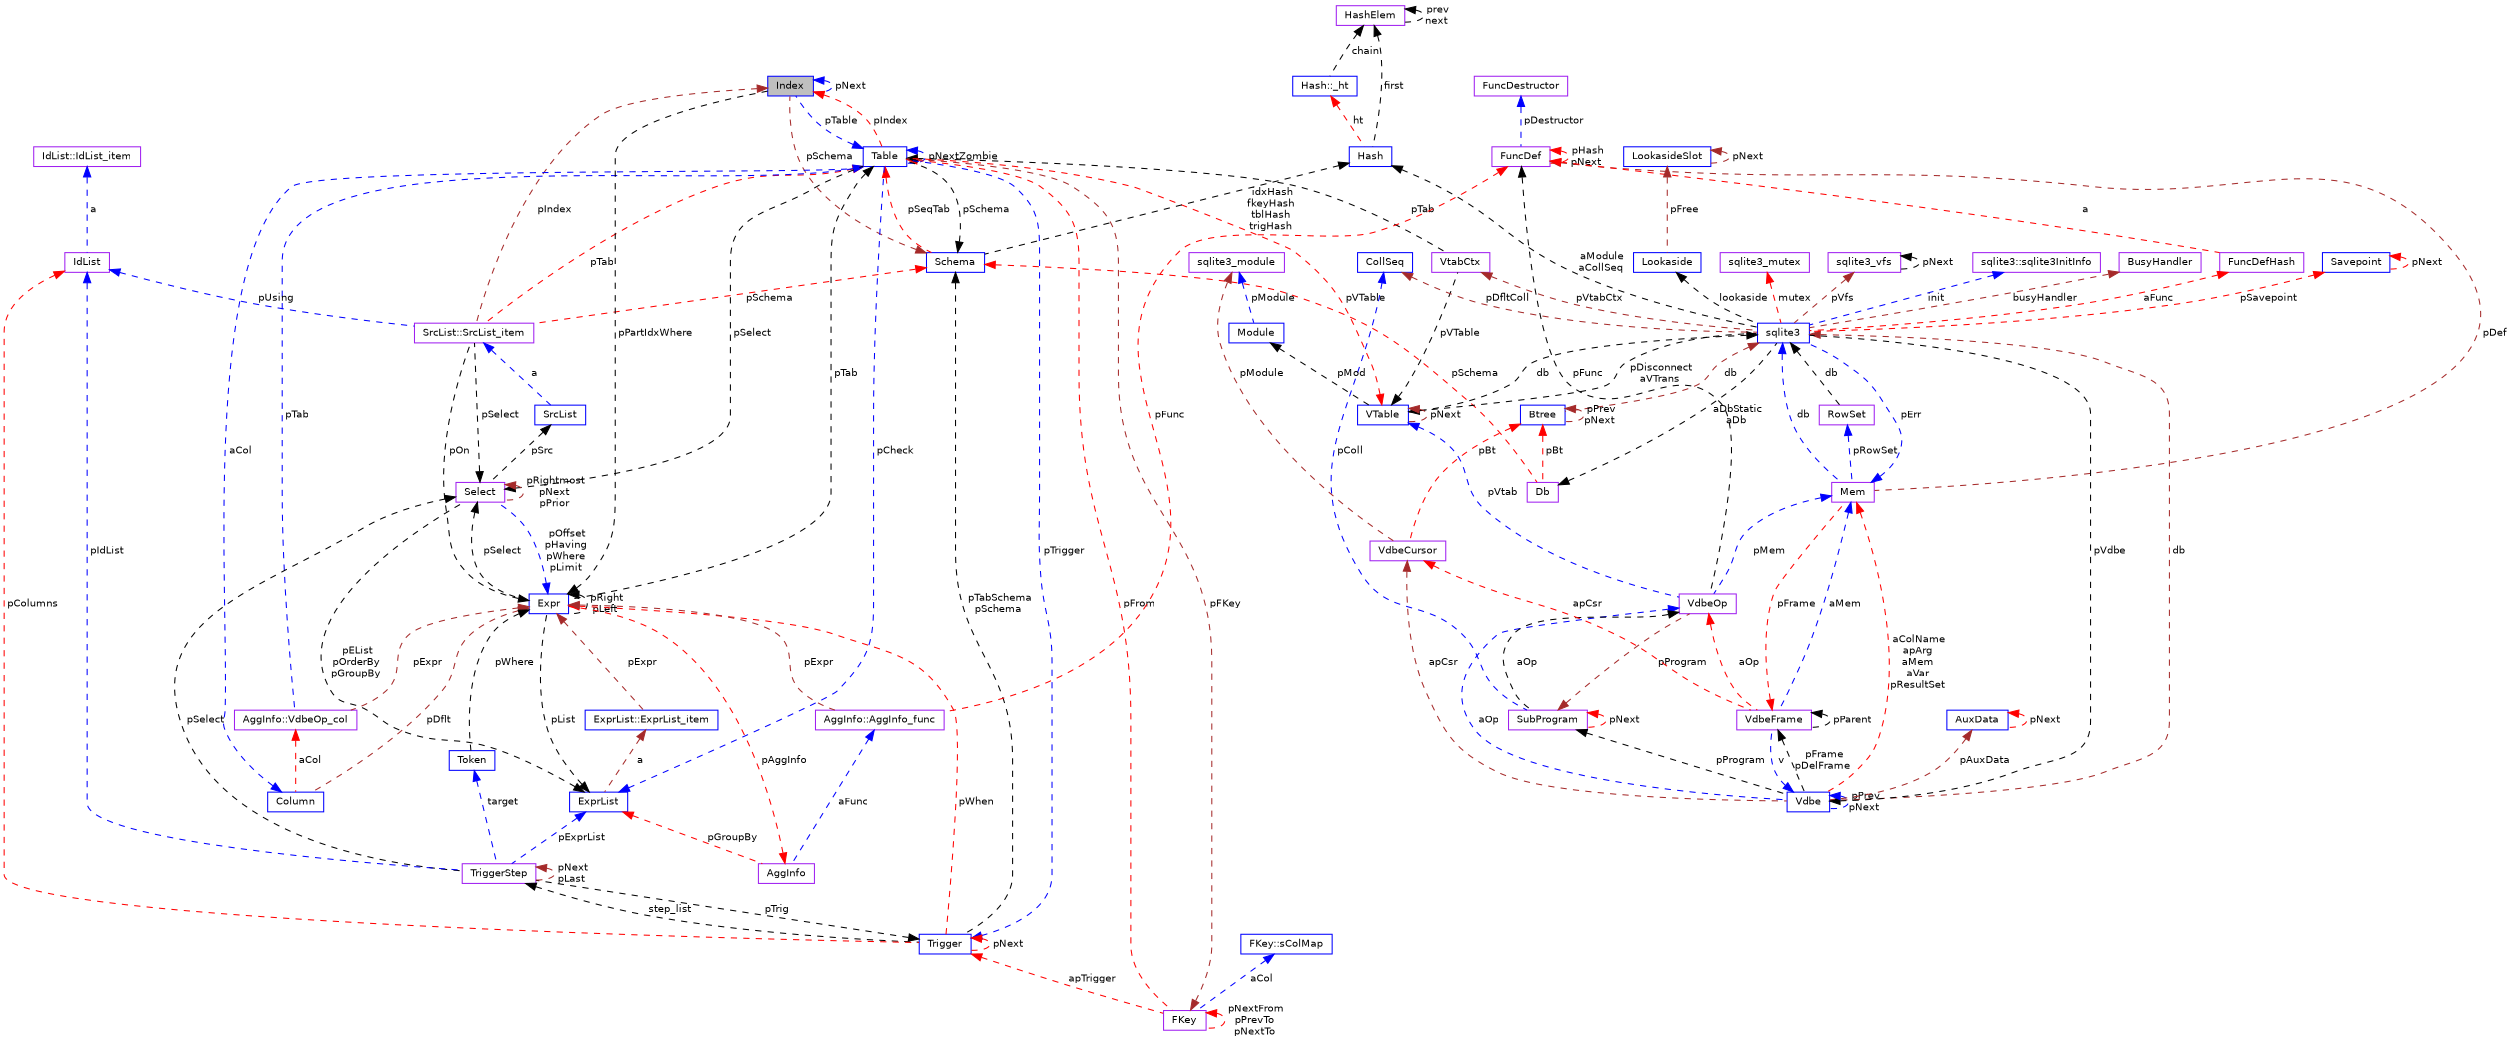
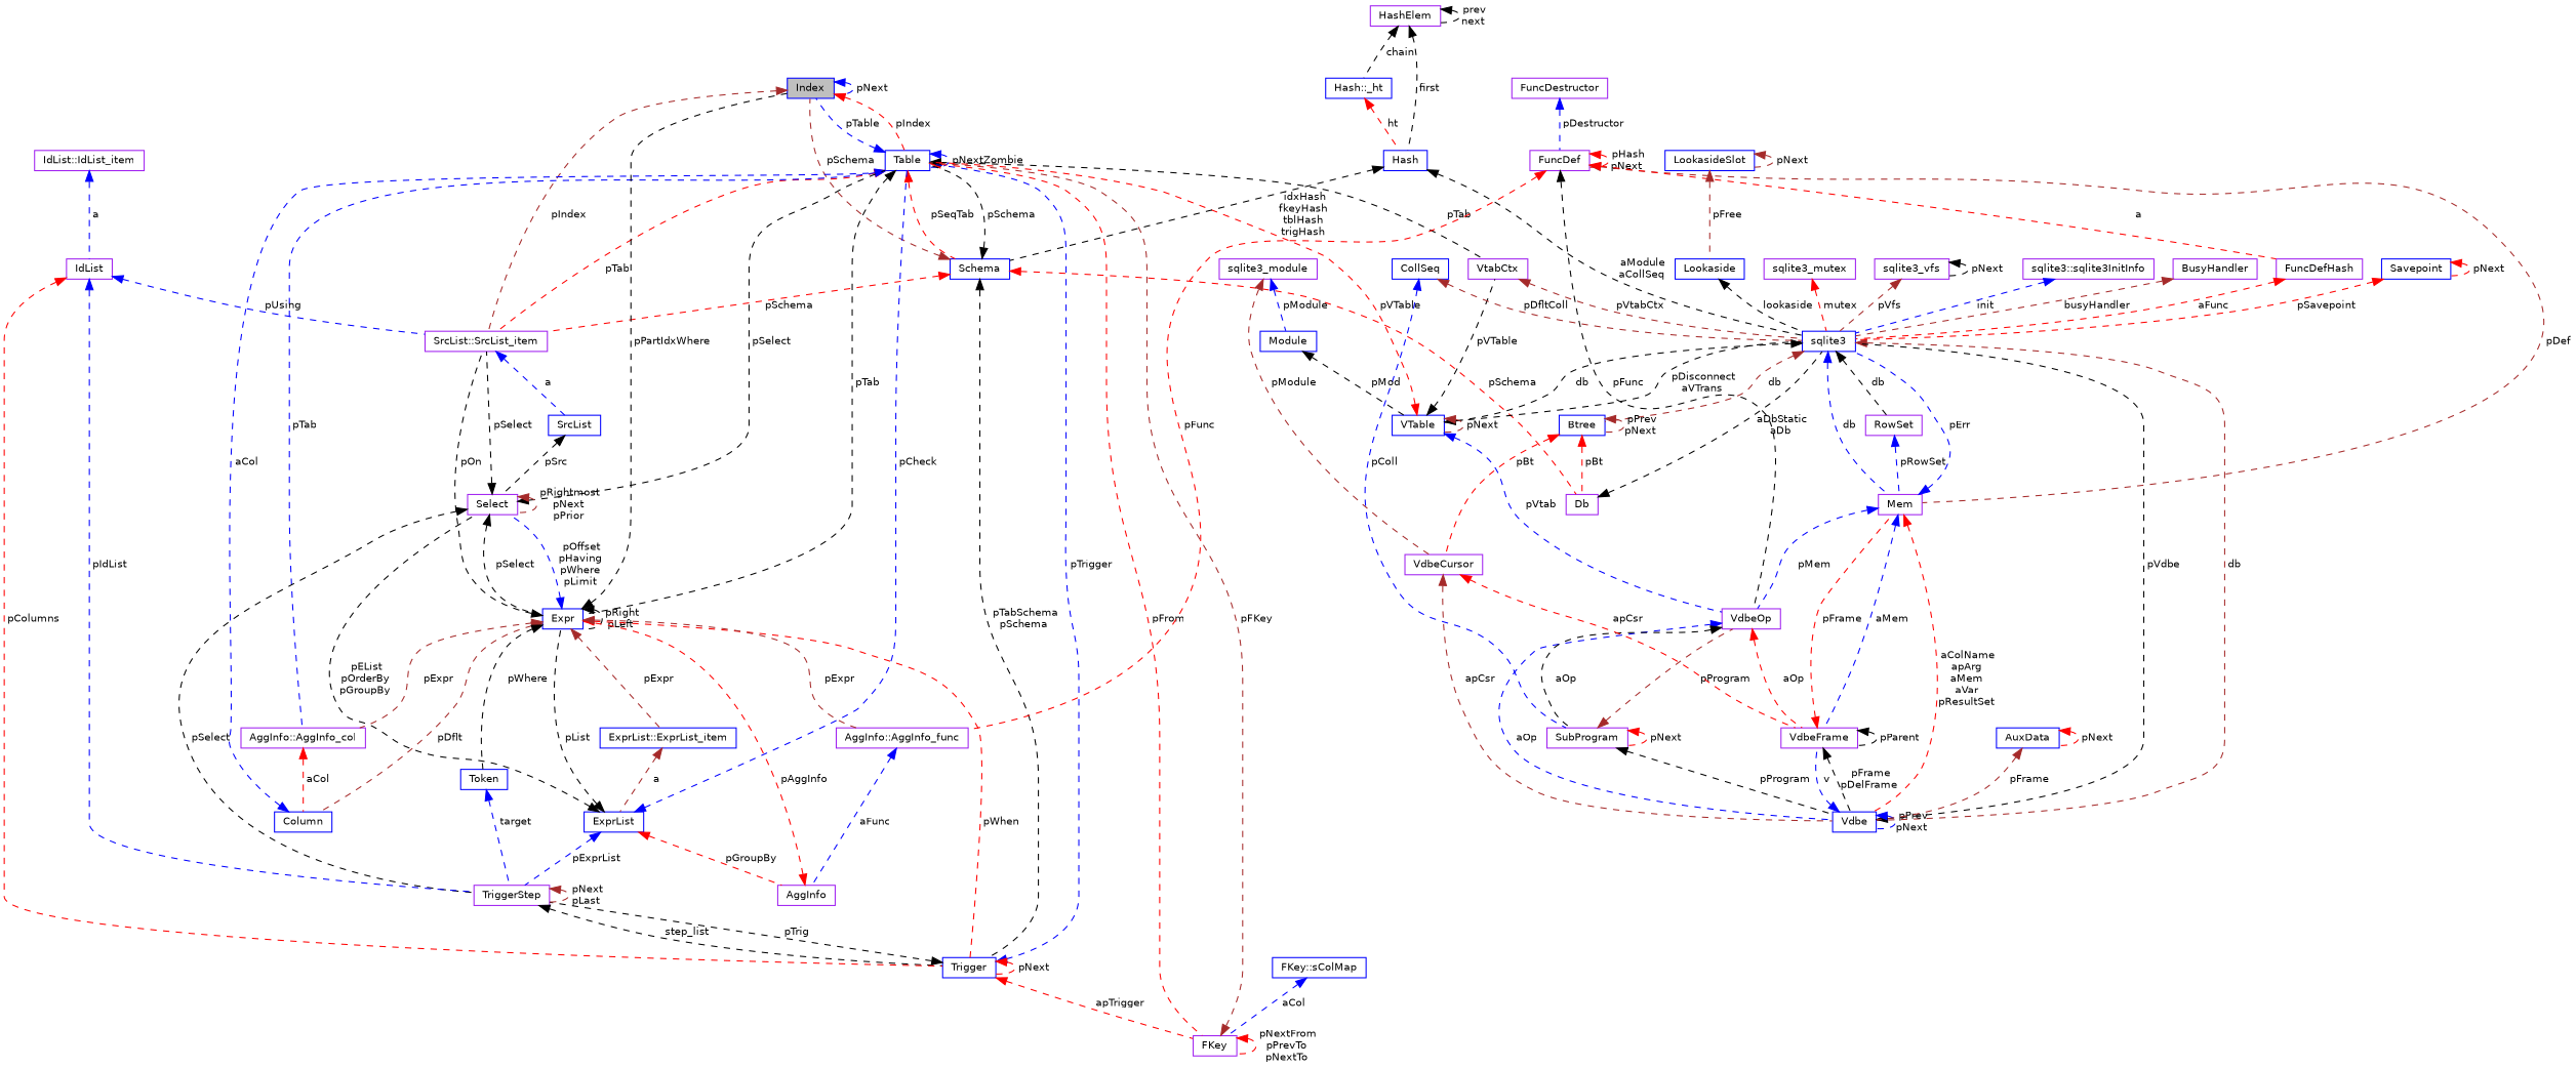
  digraph {
    rankdir=TB
    node [color=purple fillcolor=white fontname=Helvetica fontsize=10 shape=record style=filled]
    edge [color=black dir=back fontname=Helvetica fontsize=10 labelfontname=Helvetica labelfontsize=10 style=dashed]
    n1 [color=blue fillcolor=grey75 fontcolor=black height=0.2 label=Index width=0.4]
    n2 [color=blue height=0.2 label=Table width=0.4]
    n3 [height=0.2 label="SrcList::SrcList_item" width=0.4]
    n4 [color=blue height=0.2 label=Schema width=0.4]
    n5 [color=blue height=0.2 label=Expr width=0.4]
-   n6 [height=0.2 label="AggInfo::VdbeOp_col" width=0.4]
+   n6 [height=0.2 label="AggInfo::AggInfo_col" width=0.4]
    n7 [height=0.2 label=FKey width=0.4]
    n8 [height=0.2 label=VtabCtx width=0.4]
    n9 [color=blue height=0.2 label=SrcList width=0.4]
    n10 [color=blue height=0.2 label=Trigger width=0.4]
    n11 [height=0.2 label=Db width=0.4]
    n12 [height=0.2 label=TriggerStep width=0.4]
    n13 [color=blue height=0.2 label=sqlite3 width=0.4]
    n14 [color=blue height=0.2 label=Column width=0.4]
    n15 [height=0.2 label="AggInfo::AggInfo_func" width=0.4]
    n16 [color=blue height=0.2 label="ExprList::ExprList_item" width=0.4]
    n17 [height=0.2 label=Select width=0.4]
    n18 [color=blue height=0.2 label=Token width=0.4]
    n19 [height=0.2 label=AggInfo width=0.4]
    n20 [color=blue height=0.2 label=ExprList width=0.4]
    n21 [height=0.2 label=FuncDef width=0.4]
    n22 [height=0.2 label=Mem width=0.4]
    n23 [height=0.2 label=VdbeOp width=0.4]
    n24 [height=0.2 label=FuncDefHash width=0.4]
    n25 [color=blue height=0.2 label=Vdbe width=0.4]
    n26 [height=0.2 label=VdbeFrame width=0.4]
    n27 [height=0.2 label=SubProgram width=0.4]
    n28 [height=0.2 label=FuncDestructor width=0.4]
    n29 [height=0.2 label=IdList width=0.4]
    n30 [height=0.2 label="IdList::IdList_item" width=0.4]
    n31 [color=blue height=0.2 label="FKey::sColMap" width=0.4]
    n32 [color=blue height=0.2 label=VTable width=0.4]
    n33 [color=blue height=0.2 label=Btree width=0.4]
    n34 [height=0.2 label=RowSet width=0.4]
    n35 [height=0.2 label=VdbeCursor width=0.4]
    n36 [color=blue height=0.2 label=AuxData width=0.4]
    n37 [color=blue height=0.2 label=CollSeq width=0.4]
    n38 [height=0.2 label=sqlite3_module width=0.4]
    n39 [color=blue height=0.2 label=Module width=0.4]
    n40 [color=blue height=0.2 label=Savepoint width=0.4]
    n41 [color=blue height=0.2 label=Lookaside width=0.4]
    n42 [color=blue height=0.2 label=LookasideSlot width=0.4]
    n43 [height=0.2 label=sqlite3_mutex width=0.4]
    n44 [height=0.2 label=sqlite3_vfs width=0.4]
    n45 [height=0.2 label="sqlite3::sqlite3InitInfo" width=0.4]
    n46 [height=0.2 label=BusyHandler width=0.4]
    n47 [color=blue height=0.2 label=Hash width=0.4]
    n48 [color=blue height=0.2 label="Hash::_ht" width=0.4]
    n49 [height=0.2 label=HashElem width=0.4]
    n1 -> n1 [color=blue label=" pNext"]
    n1 -> n2 [color=red label=" pIndex"]
    n1 -> n3 [color=brown label=" pIndex"]
    n2 -> n1 [color=blue label=" pTable"]
    n2 -> n2 [color=blue label=" pNextZombie"]
    n2 -> n3 [color=red label=" pTab"]
    n2 -> n4 [color=red label=" pSeqTab"]
    n2 -> n5 [label=" pTab"]
    n2 -> n6 [color=blue label=" pTab"]
    n2 -> n7 [color=red label=" pFrom"]
    n2 -> n8 [label=" pTab"]
    n3 -> n9 [color=blue label=" a"]
    n4 -> n1 [color=brown label=" pSchema"]
    n4 -> n2 [label=" pSchema"]
    n4 -> n3 [color=red label=" pSchema"]
    n4 -> n10 [label=" pTabSchema\npSchema"]
    n4 -> n11 [color=red label=" pSchema"]
    n5 -> n1 [label=" pPartIdxWhere"]
    n5 -> n3 [label=" pOn"]
    n5 -> n5 [label=" pRight\npLeft"]
    n5 -> n6 [color=brown label=" pExpr"]
    n5 -> n10 [color=red label=" pWhen"]
    n5 -> n14 [color=brown label=" pDflt"]
    n5 -> n15 [color=brown label=" pExpr"]
    n5 -> n16 [color=brown label=" pExpr"]
    n5 -> n17 [color=blue label=" pOffset\npHaving\npWhere\npLimit"]
    n5 -> n18 [label=" pWhere"]
    n6 -> n14 [color=red label=" aCol"]
    n7 -> n2 [color=brown label=" pFKey"]
    n7 -> n7 [color=red label=" pNextFrom\npPrevTo\npNextTo"]
    n8 -> n13 [color=brown label=" pVtabCtx"]
    n9 -> n17 [label=" pSrc"]
    n10 -> n2 [color=blue label=" pTrigger"]
    n10 -> n7 [color=red label=" apTrigger"]
    n10 -> n10 [color=red label=" pNext"]
    n10 -> n12 [label=" pTrig"]
    n11 -> n13 [label=" aDbStatic\naDb"]
    n12 -> n10 [label=" step_list"]
    n12 -> n12 [color=brown label=" pNext\npLast"]
    n13 -> n22 [color=blue label=" db"]
    n13 -> n25 [color=brown label=" db"]
    n13 -> n32 [label=" db"]
    n13 -> n33 [color=brown label=" db"]
    n13 -> n34 [label=" db"]
    n14 -> n2 [color=blue label=" aCol"]
    n15 -> n19 [color=blue label=" aFunc"]
    n16 -> n20 [color=brown label=" a"]
    n17 -> n2 [label=" pSelect"]
    n17 -> n3 [label=" pSelect"]
    n17 -> n5 [label=" pSelect"]
    n17 -> n12 [label=" pSelect"]
    n17 -> n17 [color=brown label=" pRightmost\npNext\npPrior"]
    n18 -> n12 [color=blue label=" target"]
    n19 -> n5 [color=red label=" pAggInfo"]
    n20 -> n2 [color=blue label=" pCheck"]
    n20 -> n5 [label=" pList"]
    n20 -> n12 [color=blue label=" pExprList"]
    n20 -> n17 [label=" pEList\npOrderBy\npGroupBy"]
    n20 -> n19 [color=red label=" pGroupBy"]
    n21 -> n15 [color=red label=" pFunc"]
    n21 -> n21 [color=red label=" pHash\npNext"]
    n21 -> n22 [color=brown label=" pDef"]
    n21 -> n23 [label=" pFunc"]
    n21 -> n24 [color=red label=" a"]
    n22 -> n13 [color=blue label=" pErr"]
    n22 -> n23 [color=blue label=" pMem"]
    n22 -> n25 [color=red label=" aColName\napArg\naMem\naVar\npResultSet"]
    n22 -> n26 [color=blue label=" aMem"]
    n23 -> n25 [color=blue label=" aOp"]
    n23 -> n26 [color=red label=" aOp"]
    n23 -> n27 [label=" aOp"]
    n24 -> n13 [color=red label=" aFunc"]
    n25 -> n13 [label=" pVdbe"]
    n25 -> n25 [color=blue label=" pPrev\npNext"]
    n25 -> n26 [color=blue label=" v"]
    n26 -> n22 [color=red label=" pFrame"]
    n26 -> n25 [label=" pFrame\npDelFrame"]
    n26 -> n26 [label=" pParent"]
    n27 -> n23 [color=brown label=" pProgram"]
    n27 -> n25 [label=" pProgram"]
    n27 -> n27 [color=red label=" pNext"]
    n28 -> n21 [color=blue label=" pDestructor"]
    n29 -> n3 [color=blue label=" pUsing"]
    n29 -> n10 [color=red label=" pColumns"]
    n29 -> n12 [color=blue label=" pIdList"]
    n30 -> n29 [color=blue label=" a"]
    n31 -> n7 [color=blue label=" aCol"]
    n32 -> n2 [color=red label=" pVTable"]
    n32 -> n8 [label=" pVTable"]
    n32 -> n13 [label=" pDisconnect\naVTrans"]
    n32 -> n23 [color=blue label=" pVtab"]
    n32 -> n32 [color=brown label=" pNext"]
    n33 -> n11 [color=red label=" pBt"]
    n33 -> n33 [color=brown label=" pPrev\npNext"]
    n33 -> n35 [color=red label=" pBt"]
    n34 -> n22 [color=blue label=" pRowSet"]
    n35 -> n25 [color=brown label=" apCsr"]
    n35 -> n26 [color=red label=" apCsr"]
-   n36 -> n25 [color=brown label=" pAuxData"]
+   n36 -> n25 [color=brown label=" pFrame"]
    n36 -> n36 [color=red label=" pNext"]
    n37 -> n13 [color=brown label=" pDfltColl"]
    n37 -> n27 [color=blue label=" pColl"]
    n38 -> n35 [color=brown label=" pModule"]
    n38 -> n39 [color=blue label=" pModule"]
    n39 -> n32 [label=" pMod"]
    n40 -> n13 [color=red label=" pSavepoint"]
    n40 -> n40 [color=red label=" pNext"]
    n41 -> n13 [label=" lookaside"]
    n42 -> n41 [color=brown label=" pFree"]
    n42 -> n42 [color=brown label=" pNext"]
    n43 -> n13 [color=red label=" mutex"]
    n44 -> n13 [color=brown label=" pVfs"]
    n44 -> n44 [label=" pNext"]
    n45 -> n13 [color=blue label=" init"]
    n46 -> n13 [color=brown label=" busyHandler"]
    n47 -> n4 [label=" idxHash\nfkeyHash\ntblHash\ntrigHash"]
    n47 -> n13 [label=" aModule\naCollSeq"]
    n48 -> n47 [color=red label=" ht"]
    n49 -> n47 [label=" first"]
    n49 -> n48 [label=" chain"]
    n49 -> n49 [label=" prev\nnext"]
  }
